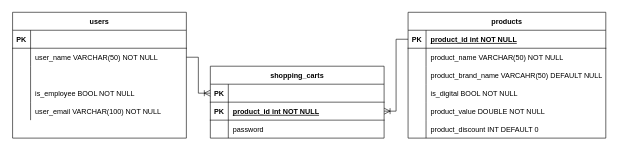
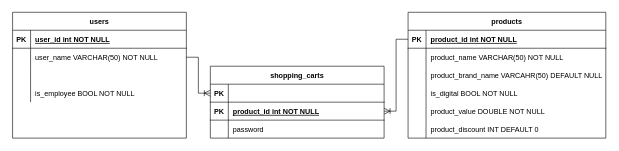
  <mxCell id="0" />
  <mxCell id="1" parent="0" />
  <mxCell id="2" value="users" style="shape=table;startSize=30;container=1;collapsible=1;childLayout=tableLayout;fixedRows=1;rowLines=0;fontStyle=1;align=center;resizeLast=1;" parent="1" vertex="1"><mxGeometry x="20" y="20" width="290" height="210" as="geometry" /></mxCell>
  <mxCell id="3" value="" style="shape=partialRectangle;collapsible=0;dropTarget=0;pointerEvents=0;fillColor=none;points=[[0,0.5],[1,0.5]];portConstraint=eastwest;top=0;left=0;right=0;bottom=1;" parent="2" vertex="1"><mxGeometry y="30" width="290" height="30" as="geometry" /></mxCell>
  <mxCell id="4" value="PK" style="shape=partialRectangle;overflow=hidden;connectable=0;fillColor=none;top=0;left=0;bottom=0;right=0;fontStyle=1;" parent="3" vertex="1"><mxGeometry width="30" height="30" as="geometry"><mxRectangle width="30" height="30" as="alternateBounds" /></mxGeometry></mxCell>
+ <mxCell id="5" value="user_id int NOT NULL " style="shape=partialRectangle;overflow=hidden;connectable=0;fillColor=none;top=0;left=0;bottom=0;right=0;align=left;spacingLeft=6;fontStyle=5;" parent="3" vertex="1"><mxGeometry x="30" width="260" height="30" as="geometry"><mxRectangle width="260" height="30" as="alternateBounds" /></mxGeometry></mxCell>
  <mxCell id="6" value="" style="shape=partialRectangle;collapsible=0;dropTarget=0;pointerEvents=0;fillColor=none;points=[[0,0.5],[1,0.5]];portConstraint=eastwest;top=0;left=0;right=0;bottom=0;" parent="2" vertex="1"><mxGeometry y="60" width="290" height="30" as="geometry" /></mxCell>
  <mxCell id="7" value="" style="shape=partialRectangle;overflow=hidden;connectable=0;fillColor=none;top=0;left=0;bottom=0;right=0;" parent="6" vertex="1"><mxGeometry width="30" height="30" as="geometry"><mxRectangle width="30" height="30" as="alternateBounds" /></mxGeometry></mxCell>
  <mxCell id="8" value="user_name VARCHAR(50) NOT NULL" style="shape=partialRectangle;overflow=hidden;connectable=0;fillColor=none;top=0;left=0;bottom=0;right=0;align=left;spacingLeft=6;" parent="6" vertex="1"><mxGeometry x="30" width="260" height="30" as="geometry"><mxRectangle width="260" height="30" as="alternateBounds" /></mxGeometry></mxCell>
  <mxCell id="9" style="shape=partialRectangle;collapsible=0;dropTarget=0;pointerEvents=0;fillColor=none;points=[[0,0.5],[1,0.5]];portConstraint=eastwest;top=0;left=0;right=0;bottom=0;" vertex="1" parent="2"><mxGeometry y="90" width="290" height="30" as="geometry" /></mxCell>
  <mxCell id="10" style="shape=partialRectangle;overflow=hidden;connectable=0;fillColor=none;top=0;left=0;bottom=0;right=0;" vertex="1" parent="9"><mxGeometry width="30" height="30" as="geometry"><mxRectangle width="30" height="30" as="alternateBounds" /></mxGeometry></mxCell>
  <mxCell id="11" style="shape=partialRectangle;collapsible=0;dropTarget=0;pointerEvents=0;fillColor=none;points=[[0,0.5],[1,0.5]];portConstraint=eastwest;top=0;left=0;right=0;bottom=0;" vertex="1" parent="2"><mxGeometry y="120" width="290" height="30" as="geometry" /></mxCell>
  <mxCell id="12" style="shape=partialRectangle;overflow=hidden;connectable=0;fillColor=none;top=0;left=0;bottom=0;right=0;" vertex="1" parent="11"><mxGeometry width="30" height="30" as="geometry"><mxRectangle width="30" height="30" as="alternateBounds" /></mxGeometry></mxCell>
  <mxCell id="13" value="is_employee BOOL NOT NULL" style="shape=partialRectangle;overflow=hidden;connectable=0;fillColor=none;top=0;left=0;bottom=0;right=0;align=left;spacingLeft=6;" vertex="1" parent="11"><mxGeometry x="30" width="260" height="30" as="geometry"><mxRectangle width="260" height="30" as="alternateBounds" /></mxGeometry></mxCell>
  <mxCell id="14" style="shape=partialRectangle;collapsible=0;dropTarget=0;pointerEvents=0;fillColor=none;points=[[0,0.5],[1,0.5]];portConstraint=eastwest;top=0;left=0;right=0;bottom=0;" vertex="1" parent="2"><mxGeometry y="150" width="290" height="30" as="geometry" /></mxCell>
  <mxCell id="15" style="shape=partialRectangle;overflow=hidden;connectable=0;fillColor=none;top=0;left=0;bottom=0;right=0;" vertex="1" parent="14"><mxGeometry width="30" height="30" as="geometry"><mxRectangle width="30" height="30" as="alternateBounds" /></mxGeometry></mxCell>
- <mxCell id="16" value="user_email VARCHAR(100) NOT NULL" style="shape=partialRectangle;overflow=hidden;connectable=0;fillColor=none;top=0;left=0;bottom=0;right=0;align=left;spacingLeft=6;" vertex="1" parent="14"><mxGeometry x="30" width="260" height="30" as="geometry"><mxRectangle width="260" height="30" as="alternateBounds" /></mxGeometry></mxCell>
  <mxCell id="17" style="shape=partialRectangle;collapsible=0;dropTarget=0;pointerEvents=0;fillColor=none;points=[[0,0.5],[1,0.5]];portConstraint=eastwest;top=0;left=0;right=0;bottom=0;" vertex="1" parent="2"><mxGeometry y="180" width="290" height="30" as="geometry" /></mxCell>
  <mxCell id="18" style="shape=partialRectangle;overflow=hidden;connectable=0;fillColor=none;top=0;left=0;bottom=0;right=0;" vertex="1" parent="17"><mxGeometry width="30" height="30" as="geometry"><mxRectangle width="30" height="30" as="alternateBounds" /></mxGeometry></mxCell>
  <mxCell id="19" value="products" style="shape=table;startSize=30;container=1;collapsible=1;childLayout=tableLayout;fixedRows=1;rowLines=0;fontStyle=1;align=center;resizeLast=1;" vertex="1" parent="1"><mxGeometry x="680" y="20" width="330" height="210" as="geometry" /></mxCell>
  <mxCell id="20" value="" style="shape=partialRectangle;collapsible=0;dropTarget=0;pointerEvents=0;fillColor=none;points=[[0,0.5],[1,0.5]];portConstraint=eastwest;top=0;left=0;right=0;bottom=1;" vertex="1" parent="19"><mxGeometry y="30" width="330" height="30" as="geometry" /></mxCell>
  <mxCell id="21" value="PK" style="shape=partialRectangle;overflow=hidden;connectable=0;fillColor=none;top=0;left=0;bottom=0;right=0;fontStyle=1;" vertex="1" parent="20"><mxGeometry width="30" height="30" as="geometry"><mxRectangle width="30" height="30" as="alternateBounds" /></mxGeometry></mxCell>
  <mxCell id="22" value="product_id int NOT NULL " style="shape=partialRectangle;overflow=hidden;connectable=0;fillColor=none;top=0;left=0;bottom=0;right=0;align=left;spacingLeft=6;fontStyle=5;" vertex="1" parent="20"><mxGeometry x="30" width="300" height="30" as="geometry"><mxRectangle width="300" height="30" as="alternateBounds" /></mxGeometry></mxCell>
  <mxCell id="23" value="" style="shape=partialRectangle;collapsible=0;dropTarget=0;pointerEvents=0;fillColor=none;points=[[0,0.5],[1,0.5]];portConstraint=eastwest;top=0;left=0;right=0;bottom=0;" vertex="1" parent="19"><mxGeometry y="60" width="330" height="30" as="geometry" /></mxCell>
  <mxCell id="24" value="" style="shape=partialRectangle;overflow=hidden;connectable=0;fillColor=none;top=0;left=0;bottom=0;right=0;" vertex="1" parent="23"><mxGeometry width="30" height="30" as="geometry"><mxRectangle width="30" height="30" as="alternateBounds" /></mxGeometry></mxCell>
  <mxCell id="25" value="product_name VARCHAR(50) NOT NULL" style="shape=partialRectangle;overflow=hidden;connectable=0;fillColor=none;top=0;left=0;bottom=0;right=0;align=left;spacingLeft=6;" vertex="1" parent="23"><mxGeometry x="30" width="300" height="30" as="geometry"><mxRectangle width="300" height="30" as="alternateBounds" /></mxGeometry></mxCell>
  <mxCell id="26" style="shape=partialRectangle;collapsible=0;dropTarget=0;pointerEvents=0;fillColor=none;points=[[0,0.5],[1,0.5]];portConstraint=eastwest;top=0;left=0;right=0;bottom=0;" vertex="1" parent="19"><mxGeometry y="90" width="330" height="30" as="geometry" /></mxCell>
  <mxCell id="27" style="shape=partialRectangle;overflow=hidden;connectable=0;fillColor=none;top=0;left=0;bottom=0;right=0;" vertex="1" parent="26"><mxGeometry width="30" height="30" as="geometry"><mxRectangle width="30" height="30" as="alternateBounds" /></mxGeometry></mxCell>
  <mxCell id="28" value="product_brand_name VARCAHR(50) DEFAULT NULL" style="shape=partialRectangle;overflow=hidden;connectable=0;fillColor=none;top=0;left=0;bottom=0;right=0;align=left;spacingLeft=6;" vertex="1" parent="26"><mxGeometry x="30" width="300" height="30" as="geometry"><mxRectangle width="300" height="30" as="alternateBounds" /></mxGeometry></mxCell>
  <mxCell id="29" style="shape=partialRectangle;collapsible=0;dropTarget=0;pointerEvents=0;fillColor=none;points=[[0,0.5],[1,0.5]];portConstraint=eastwest;top=0;left=0;right=0;bottom=0;" vertex="1" parent="19"><mxGeometry y="120" width="330" height="30" as="geometry" /></mxCell>
  <mxCell id="30" style="shape=partialRectangle;overflow=hidden;connectable=0;fillColor=none;top=0;left=0;bottom=0;right=0;" vertex="1" parent="29"><mxGeometry width="30" height="30" as="geometry"><mxRectangle width="30" height="30" as="alternateBounds" /></mxGeometry></mxCell>
  <mxCell id="31" value="is_digital BOOL NOT NULL" style="shape=partialRectangle;overflow=hidden;connectable=0;fillColor=none;top=0;left=0;bottom=0;right=0;align=left;spacingLeft=6;" vertex="1" parent="29"><mxGeometry x="30" width="300" height="30" as="geometry"><mxRectangle width="300" height="30" as="alternateBounds" /></mxGeometry></mxCell>
  <mxCell id="32" style="shape=partialRectangle;collapsible=0;dropTarget=0;pointerEvents=0;fillColor=none;points=[[0,0.5],[1,0.5]];portConstraint=eastwest;top=0;left=0;right=0;bottom=0;" vertex="1" parent="19"><mxGeometry y="150" width="330" height="30" as="geometry" /></mxCell>
  <mxCell id="33" style="shape=partialRectangle;overflow=hidden;connectable=0;fillColor=none;top=0;left=0;bottom=0;right=0;" vertex="1" parent="32"><mxGeometry width="30" height="30" as="geometry"><mxRectangle width="30" height="30" as="alternateBounds" /></mxGeometry></mxCell>
  <mxCell id="34" value="product_value DOUBLE NOT NULL" style="shape=partialRectangle;overflow=hidden;connectable=0;fillColor=none;top=0;left=0;bottom=0;right=0;align=left;spacingLeft=6;" vertex="1" parent="32"><mxGeometry x="30" width="300" height="30" as="geometry"><mxRectangle width="300" height="30" as="alternateBounds" /></mxGeometry></mxCell>
  <mxCell id="35" style="shape=partialRectangle;collapsible=0;dropTarget=0;pointerEvents=0;fillColor=none;points=[[0,0.5],[1,0.5]];portConstraint=eastwest;top=0;left=0;right=0;bottom=0;" vertex="1" parent="19"><mxGeometry y="180" width="330" height="30" as="geometry" /></mxCell>
  <mxCell id="36" style="shape=partialRectangle;overflow=hidden;connectable=0;fillColor=none;top=0;left=0;bottom=0;right=0;" vertex="1" parent="35"><mxGeometry width="30" height="30" as="geometry"><mxRectangle width="30" height="30" as="alternateBounds" /></mxGeometry></mxCell>
  <mxCell id="37" value="product_discount INT DEFAULT 0" style="shape=partialRectangle;overflow=hidden;connectable=0;fillColor=none;top=0;left=0;bottom=0;right=0;align=left;spacingLeft=6;" vertex="1" parent="35"><mxGeometry x="30" width="300" height="30" as="geometry"><mxRectangle width="300" height="30" as="alternateBounds" /></mxGeometry></mxCell>
  <mxCell id="38" value="shopping_carts" style="shape=table;startSize=30;container=1;collapsible=1;childLayout=tableLayout;fixedRows=1;rowLines=0;fontStyle=1;align=center;resizeLast=1;" vertex="1" parent="1"><mxGeometry x="350" y="110" width="290" height="120" as="geometry" /></mxCell>
  <mxCell id="39" style="shape=partialRectangle;collapsible=0;dropTarget=0;pointerEvents=0;fillColor=none;points=[[0,0.5],[1,0.5]];portConstraint=eastwest;top=0;left=0;right=0;bottom=1;" vertex="1" parent="38"><mxGeometry y="30" width="290" height="30" as="geometry" /></mxCell>
  <mxCell id="40" value="PK" style="shape=partialRectangle;overflow=hidden;connectable=0;fillColor=none;top=0;left=0;bottom=0;right=0;fontStyle=1;" vertex="1" parent="39"><mxGeometry width="30" height="30" as="geometry"><mxRectangle width="30" height="30" as="alternateBounds" /></mxGeometry></mxCell>
  <mxCell id="41" value="" style="shape=partialRectangle;collapsible=0;dropTarget=0;pointerEvents=0;fillColor=none;points=[[0,0.5],[1,0.5]];portConstraint=eastwest;top=0;left=0;right=0;bottom=1;" vertex="1" parent="38"><mxGeometry y="60" width="290" height="30" as="geometry" /></mxCell>
  <mxCell id="42" value="PK" style="shape=partialRectangle;overflow=hidden;connectable=0;fillColor=none;top=0;left=0;bottom=0;right=0;fontStyle=1;" vertex="1" parent="41"><mxGeometry width="30" height="30" as="geometry"><mxRectangle width="30" height="30" as="alternateBounds" /></mxGeometry></mxCell>
  <mxCell id="43" value="product_id int NOT NULL" style="shape=partialRectangle;overflow=hidden;connectable=0;fillColor=none;top=0;left=0;bottom=0;right=0;align=left;spacingLeft=6;fontStyle=5;" vertex="1" parent="41"><mxGeometry x="30" width="260" height="30" as="geometry"><mxRectangle width="260" height="30" as="alternateBounds" /></mxGeometry></mxCell>
  <mxCell id="44" value="" style="shape=partialRectangle;collapsible=0;dropTarget=0;pointerEvents=0;fillColor=none;points=[[0,0.5],[1,0.5]];portConstraint=eastwest;top=0;left=0;right=0;bottom=0;" vertex="1" parent="38"><mxGeometry y="90" width="290" height="30" as="geometry" /></mxCell>
  <mxCell id="45" value="" style="shape=partialRectangle;overflow=hidden;connectable=0;fillColor=none;top=0;left=0;bottom=0;right=0;" vertex="1" parent="44"><mxGeometry width="30" height="30" as="geometry"><mxRectangle width="30" height="30" as="alternateBounds" /></mxGeometry></mxCell>
  <mxCell id="46" value="password" style="shape=partialRectangle;overflow=hidden;connectable=0;fillColor=none;top=0;left=0;bottom=0;right=0;align=left;spacingLeft=6;" vertex="1" parent="44"><mxGeometry x="30" width="260" height="30" as="geometry"><mxRectangle width="260" height="30" as="alternateBounds" /></mxGeometry></mxCell>
  <mxCell id="47" style="edgeStyle=orthogonalEdgeStyle;rounded=0;orthogonalLoop=1;jettySize=auto;html=1;exitX=0;exitY=0.5;exitDx=0;exitDy=0;entryX=1;entryY=0.5;entryDx=0;entryDy=0;fontSize=12;startSize=8;endSize=8;endArrow=ERoneToMany;endFill=0;" edge="1" parent="1" source="20"><mxGeometry relative="1" as="geometry" /></mxCell>
  <mxCell id="48" style="edgeStyle=orthogonalEdgeStyle;rounded=0;orthogonalLoop=1;jettySize=auto;html=1;exitX=1;exitY=0.5;exitDx=0;exitDy=0;entryX=0;entryY=0.5;entryDx=0;entryDy=0;fontSize=12;startSize=8;endSize=8;endArrow=ERoneToMany;endFill=0;" edge="1" parent="1" source="6" target="39"><mxGeometry relative="1" as="geometry" /></mxCell>
  <mxCell id="49" style="edgeStyle=orthogonalEdgeStyle;rounded=0;orthogonalLoop=1;jettySize=auto;html=1;exitX=0;exitY=0.5;exitDx=0;exitDy=0;entryX=1;entryY=0.5;entryDx=0;entryDy=0;fontSize=12;startSize=8;endSize=8;endArrow=ERoneToMany;endFill=0;" edge="1" parent="1" source="20" target="41"><mxGeometry relative="1" as="geometry" /></mxCell>
